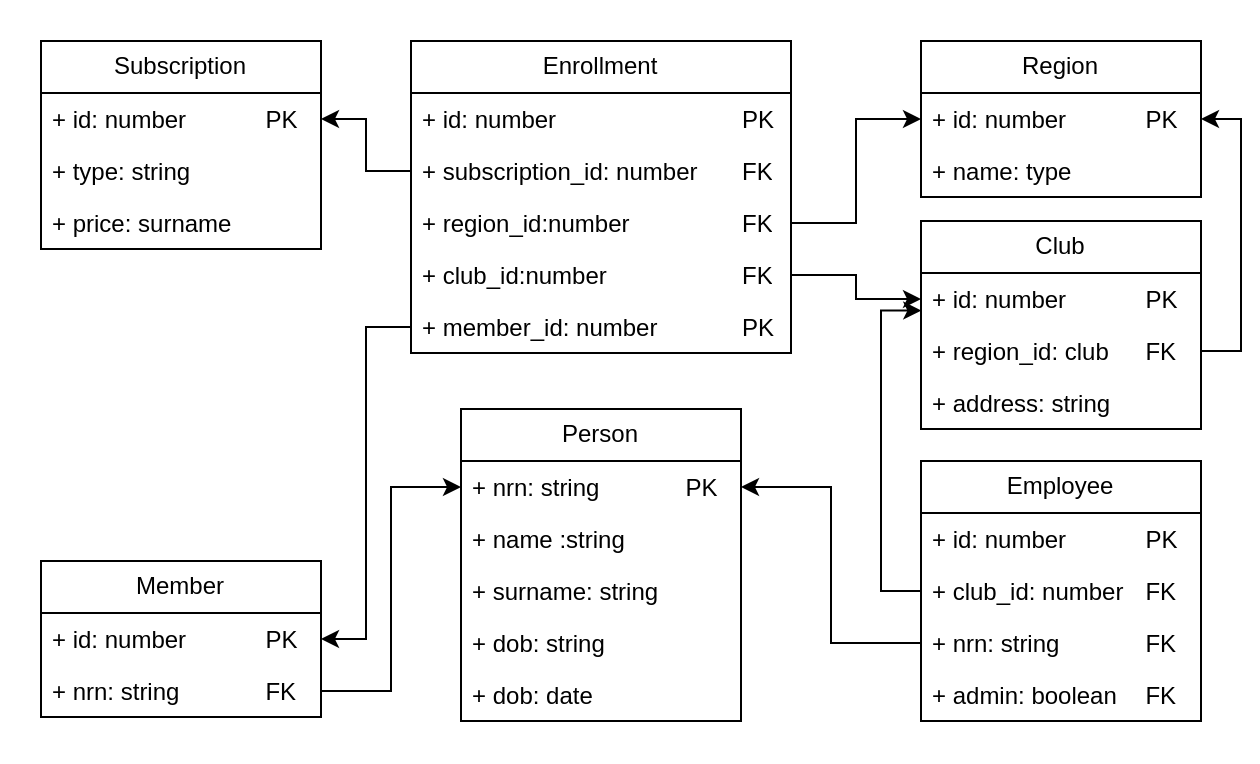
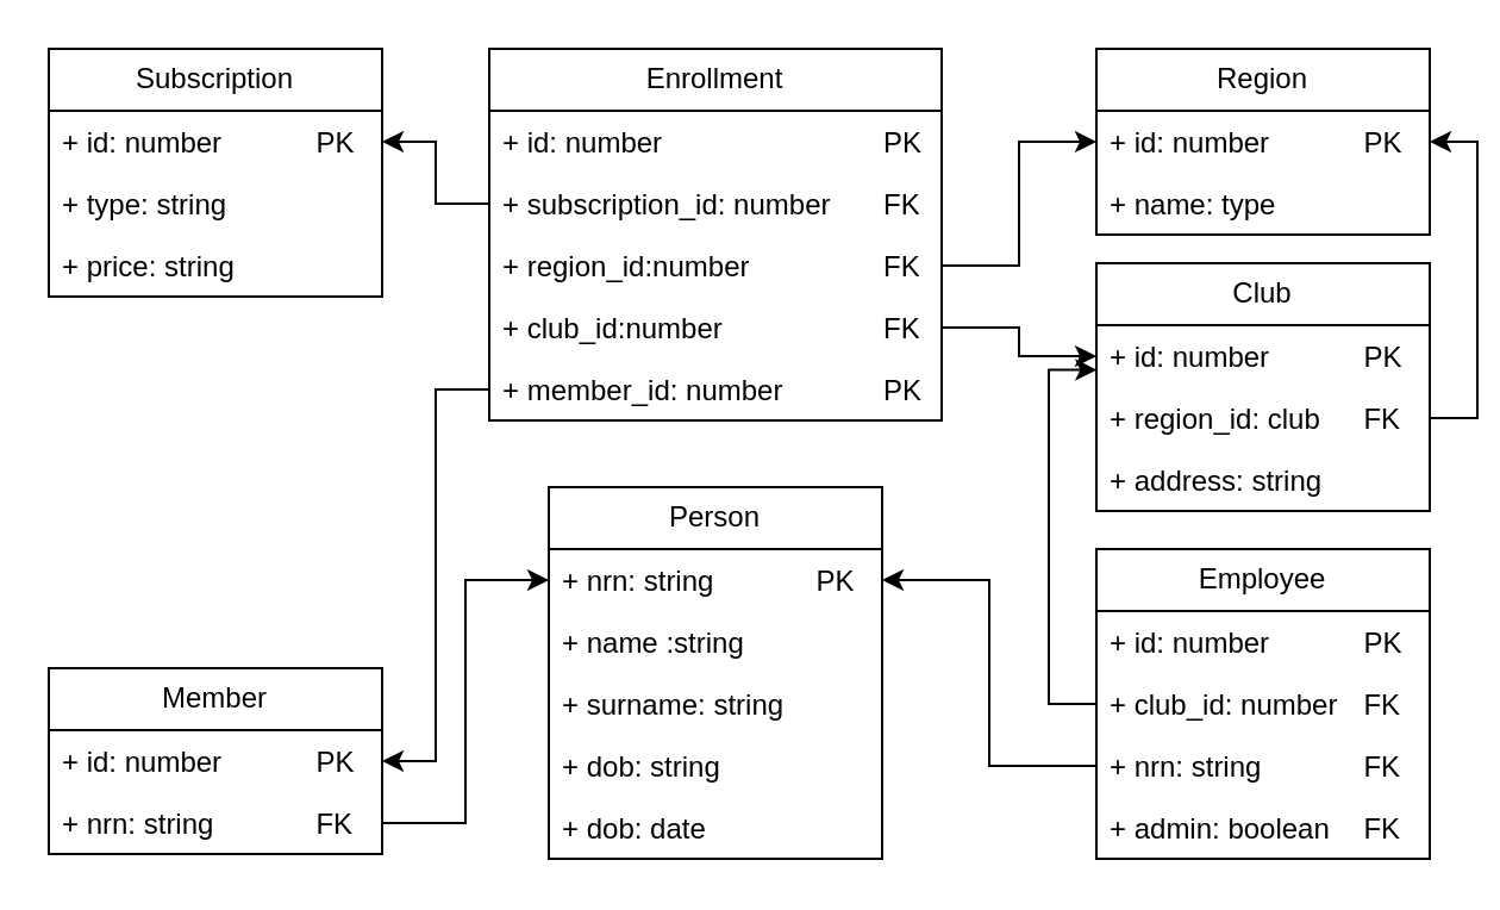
  <mxCell id="0" />
  <mxCell id="1" parent="0" />
  <mxCell id="2" value="Region" style="swimlane;fontStyle=0;childLayout=stackLayout;horizontal=1;startSize=26;fillColor=none;horizontalStack=0;resizeParent=1;resizeParentMax=0;resizeLast=0;collapsible=1;marginBottom=0;whiteSpace=wrap;html=1;" vertex="1" parent="1"><mxGeometry x="460" y="20" width="140" height="78" as="geometry" /></mxCell>
  <mxCell id="3" value="+ id: number&lt;span style=&quot;white-space: pre;&quot;&gt;&#09;&lt;/span&gt;&lt;span style=&quot;white-space: pre;&quot;&gt;&#09;&lt;/span&gt;PK" style="text;strokeColor=none;fillColor=none;align=left;verticalAlign=top;spacingLeft=4;spacingRight=4;overflow=hidden;rotatable=0;points=[[0,0.5],[1,0.5]];portConstraint=eastwest;whiteSpace=wrap;html=1;" vertex="1" parent="2"><mxGeometry y="26" width="140" height="26" as="geometry" /></mxCell>
  <mxCell id="4" value="+ name: type" style="text;strokeColor=none;fillColor=none;align=left;verticalAlign=top;spacingLeft=4;spacingRight=4;overflow=hidden;rotatable=0;points=[[0,0.5],[1,0.5]];portConstraint=eastwest;whiteSpace=wrap;html=1;" vertex="1" parent="2"><mxGeometry y="52" width="140" height="26" as="geometry" /></mxCell>
  <mxCell id="5" value="Club" style="swimlane;fontStyle=0;childLayout=stackLayout;horizontal=1;startSize=26;fillColor=none;horizontalStack=0;resizeParent=1;resizeParentMax=0;resizeLast=0;collapsible=1;marginBottom=0;whiteSpace=wrap;html=1;" vertex="1" parent="1"><mxGeometry x="460" y="110" width="140" height="104" as="geometry" /></mxCell>
  <mxCell id="6" value="+ id: number&lt;span style=&quot;white-space: pre;&quot;&gt;&#09;&lt;/span&gt;&lt;span style=&quot;white-space: pre;&quot;&gt;&#09;&lt;/span&gt;PK" style="text;strokeColor=none;fillColor=none;align=left;verticalAlign=top;spacingLeft=4;spacingRight=4;overflow=hidden;rotatable=0;points=[[0,0.5],[1,0.5]];portConstraint=eastwest;whiteSpace=wrap;html=1;" vertex="1" parent="5"><mxGeometry y="26" width="140" height="26" as="geometry" /></mxCell>
  <mxCell id="7" value="+ region_id: club&lt;span style=&quot;white-space: pre;&quot;&gt;&#09;&lt;/span&gt;FK" style="text;strokeColor=none;fillColor=none;align=left;verticalAlign=top;spacingLeft=4;spacingRight=4;overflow=hidden;rotatable=0;points=[[0,0.5],[1,0.5]];portConstraint=eastwest;whiteSpace=wrap;html=1;" vertex="1" parent="5"><mxGeometry y="52" width="140" height="26" as="geometry" /></mxCell>
  <mxCell id="8" value="+ address: string" style="text;strokeColor=none;fillColor=none;align=left;verticalAlign=top;spacingLeft=4;spacingRight=4;overflow=hidden;rotatable=0;points=[[0,0.5],[1,0.5]];portConstraint=eastwest;whiteSpace=wrap;html=1;" vertex="1" parent="5"><mxGeometry y="78" width="140" height="26" as="geometry" /></mxCell>
  <mxCell id="9" value="Member" style="swimlane;fontStyle=0;childLayout=stackLayout;horizontal=1;startSize=26;fillColor=none;horizontalStack=0;resizeParent=1;resizeParentMax=0;resizeLast=0;collapsible=1;marginBottom=0;whiteSpace=wrap;html=1;" vertex="1" parent="1"><mxGeometry x="20" y="280" width="140" height="78" as="geometry" /></mxCell>
  <mxCell id="10" value="+ id: number&lt;span style=&quot;white-space: pre;&quot;&gt;&#09;&lt;/span&gt;&lt;span style=&quot;white-space: pre;&quot;&gt;&#09;&lt;/span&gt;PK" style="text;strokeColor=none;fillColor=none;align=left;verticalAlign=top;spacingLeft=4;spacingRight=4;overflow=hidden;rotatable=0;points=[[0,0.5],[1,0.5]];portConstraint=eastwest;whiteSpace=wrap;html=1;" vertex="1" parent="9"><mxGeometry y="26" width="140" height="26" as="geometry" /></mxCell>
  <mxCell id="11" value="+ nrn: string&lt;span style=&quot;white-space: pre;&quot;&gt;&#09;&lt;/span&gt;&lt;span style=&quot;white-space: pre;&quot;&gt;&#09;&lt;/span&gt;FK" style="text;strokeColor=none;fillColor=none;align=left;verticalAlign=top;spacingLeft=4;spacingRight=4;overflow=hidden;rotatable=0;points=[[0,0.5],[1,0.5]];portConstraint=eastwest;whiteSpace=wrap;html=1;" vertex="1" parent="9"><mxGeometry y="52" width="140" height="26" as="geometry" /></mxCell>
  <mxCell id="12" value="Employee" style="swimlane;fontStyle=0;childLayout=stackLayout;horizontal=1;startSize=26;fillColor=none;horizontalStack=0;resizeParent=1;resizeParentMax=0;resizeLast=0;collapsible=1;marginBottom=0;whiteSpace=wrap;html=1;" vertex="1" parent="1"><mxGeometry x="460" y="230" width="140" height="130" as="geometry" /></mxCell>
  <mxCell id="13" value="+ id: number&lt;span style=&quot;white-space: pre;&quot;&gt;&#09;&lt;/span&gt;&lt;span style=&quot;white-space: pre;&quot;&gt;&#09;&lt;/span&gt;PK" style="text;strokeColor=none;fillColor=none;align=left;verticalAlign=top;spacingLeft=4;spacingRight=4;overflow=hidden;rotatable=0;points=[[0,0.5],[1,0.5]];portConstraint=eastwest;whiteSpace=wrap;html=1;" vertex="1" parent="12"><mxGeometry y="26" width="140" height="26" as="geometry" /></mxCell>
  <mxCell id="14" value="+ club_id: number&lt;span style=&quot;white-space: pre;&quot;&gt;&#09;&lt;/span&gt;FK" style="text;strokeColor=none;fillColor=none;align=left;verticalAlign=top;spacingLeft=4;spacingRight=4;overflow=hidden;rotatable=0;points=[[0,0.5],[1,0.5]];portConstraint=eastwest;whiteSpace=wrap;html=1;" vertex="1" parent="12"><mxGeometry y="52" width="140" height="26" as="geometry" /></mxCell>
  <mxCell id="15" value="+ nrn: string&lt;span style=&quot;white-space: pre;&quot;&gt;&#09;&lt;/span&gt;&lt;span style=&quot;white-space: pre;&quot;&gt;&#09;&lt;/span&gt;FK" style="text;strokeColor=none;fillColor=none;align=left;verticalAlign=top;spacingLeft=4;spacingRight=4;overflow=hidden;rotatable=0;points=[[0,0.5],[1,0.5]];portConstraint=eastwest;whiteSpace=wrap;html=1;" vertex="1" parent="12"><mxGeometry y="78" width="140" height="26" as="geometry" /></mxCell>
  <mxCell id="16" value="+ admin: boolean&lt;span style=&quot;white-space: pre;&quot;&gt;&#09;&lt;/span&gt;FK" style="text;strokeColor=none;fillColor=none;align=left;verticalAlign=top;spacingLeft=4;spacingRight=4;overflow=hidden;rotatable=0;points=[[0,0.5],[1,0.5]];portConstraint=eastwest;whiteSpace=wrap;html=1;" vertex="1" parent="12"><mxGeometry y="104" width="140" height="26" as="geometry" /></mxCell>
  <mxCell id="17" value="Person" style="swimlane;fontStyle=0;childLayout=stackLayout;horizontal=1;startSize=26;fillColor=none;horizontalStack=0;resizeParent=1;resizeParentMax=0;resizeLast=0;collapsible=1;marginBottom=0;whiteSpace=wrap;html=1;" vertex="1" parent="1"><mxGeometry x="230" y="204" width="140" height="156" as="geometry" /></mxCell>
  <mxCell id="18" value="+ nrn: string&lt;span style=&quot;white-space: pre;&quot;&gt;&#09;&lt;/span&gt;&lt;span style=&quot;white-space: pre;&quot;&gt;&#09;&lt;/span&gt;PK" style="text;strokeColor=none;fillColor=none;align=left;verticalAlign=top;spacingLeft=4;spacingRight=4;overflow=hidden;rotatable=0;points=[[0,0.5],[1,0.5]];portConstraint=eastwest;whiteSpace=wrap;html=1;" vertex="1" parent="17"><mxGeometry y="26" width="140" height="26" as="geometry" /></mxCell>
  <mxCell id="19" value="+ name :string" style="text;strokeColor=none;fillColor=none;align=left;verticalAlign=top;spacingLeft=4;spacingRight=4;overflow=hidden;rotatable=0;points=[[0,0.5],[1,0.5]];portConstraint=eastwest;whiteSpace=wrap;html=1;" vertex="1" parent="17"><mxGeometry y="52" width="140" height="26" as="geometry" /></mxCell>
  <mxCell id="20" value="+ surname: string" style="text;strokeColor=none;fillColor=none;align=left;verticalAlign=top;spacingLeft=4;spacingRight=4;overflow=hidden;rotatable=0;points=[[0,0.5],[1,0.5]];portConstraint=eastwest;whiteSpace=wrap;html=1;" vertex="1" parent="17"><mxGeometry y="78" width="140" height="26" as="geometry" /></mxCell>
  <mxCell id="21" value="+ dob: string" style="text;strokeColor=none;fillColor=none;align=left;verticalAlign=top;spacingLeft=4;spacingRight=4;overflow=hidden;rotatable=0;points=[[0,0.5],[1,0.5]];portConstraint=eastwest;whiteSpace=wrap;html=1;" vertex="1" parent="17"><mxGeometry y="104" width="140" height="26" as="geometry" /></mxCell>
  <mxCell id="22" value="+ dob: date" style="text;strokeColor=none;fillColor=none;align=left;verticalAlign=top;spacingLeft=4;spacingRight=4;overflow=hidden;rotatable=0;points=[[0,0.5],[1,0.5]];portConstraint=eastwest;whiteSpace=wrap;html=1;" vertex="1" parent="17"><mxGeometry y="130" width="140" height="26" as="geometry" /></mxCell>
  <mxCell id="23" value="Subscription" style="swimlane;fontStyle=0;childLayout=stackLayout;horizontal=1;startSize=26;fillColor=none;horizontalStack=0;resizeParent=1;resizeParentMax=0;resizeLast=0;collapsible=1;marginBottom=0;whiteSpace=wrap;html=1;" vertex="1" parent="1"><mxGeometry x="20" y="20" width="140" height="104" as="geometry" /></mxCell>
  <mxCell id="24" value="+ id: number&lt;span style=&quot;white-space: pre;&quot;&gt;&#09;&lt;/span&gt;&lt;span style=&quot;white-space: pre;&quot;&gt;&#09;&lt;/span&gt;PK" style="text;strokeColor=none;fillColor=none;align=left;verticalAlign=top;spacingLeft=4;spacingRight=4;overflow=hidden;rotatable=0;points=[[0,0.5],[1,0.5]];portConstraint=eastwest;whiteSpace=wrap;html=1;" vertex="1" parent="23"><mxGeometry y="26" width="140" height="26" as="geometry" /></mxCell>
  <mxCell id="25" value="+ type: string" style="text;strokeColor=none;fillColor=none;align=left;verticalAlign=top;spacingLeft=4;spacingRight=4;overflow=hidden;rotatable=0;points=[[0,0.5],[1,0.5]];portConstraint=eastwest;whiteSpace=wrap;html=1;" vertex="1" parent="23"><mxGeometry y="52" width="140" height="26" as="geometry" /></mxCell>
- <mxCell id="26" value="+ price: surname" style="text;strokeColor=none;fillColor=none;align=left;verticalAlign=top;spacingLeft=4;spacingRight=4;overflow=hidden;rotatable=0;points=[[0,0.5],[1,0.5]];portConstraint=eastwest;whiteSpace=wrap;html=1;" vertex="1" parent="23"><mxGeometry y="78" width="140" height="26" as="geometry" /></mxCell>
+ <mxCell id="26" value="+ price: string" style="text;strokeColor=none;fillColor=none;align=left;verticalAlign=top;spacingLeft=4;spacingRight=4;overflow=hidden;rotatable=0;points=[[0,0.5],[1,0.5]];portConstraint=eastwest;whiteSpace=wrap;html=1;" vertex="1" parent="23"><mxGeometry y="78" width="140" height="26" as="geometry" /></mxCell>
  <mxCell id="27" value="Enrollment" style="swimlane;fontStyle=0;childLayout=stackLayout;horizontal=1;startSize=26;fillColor=none;horizontalStack=0;resizeParent=1;resizeParentMax=0;resizeLast=0;collapsible=1;marginBottom=0;whiteSpace=wrap;html=1;" vertex="1" parent="1"><mxGeometry x="205" y="20" width="190" height="156" as="geometry" /></mxCell>
  <mxCell id="28" value="+ id: number&lt;span style=&quot;white-space: pre;&quot;&gt;&#09;&lt;span style=&quot;white-space: pre;&quot;&gt;&#09;&lt;span style=&quot;white-space: pre;&quot;&gt;&#09;&lt;/span&gt;&lt;span style=&quot;white-space: pre;&quot;&gt;&#09;&lt;/span&gt;&lt;/span&gt;&lt;/span&gt;PK" style="text;strokeColor=none;fillColor=none;align=left;verticalAlign=top;spacingLeft=4;spacingRight=4;overflow=hidden;rotatable=0;points=[[0,0.5],[1,0.5]];portConstraint=eastwest;whiteSpace=wrap;html=1;" vertex="1" parent="27"><mxGeometry y="26" width="190" height="26" as="geometry" /></mxCell>
  <mxCell id="29" value="+ subscription_id: number&lt;span style=&quot;white-space: pre;&quot;&gt;&#09;&lt;/span&gt;FK" style="text;strokeColor=none;fillColor=none;align=left;verticalAlign=top;spacingLeft=4;spacingRight=4;overflow=hidden;rotatable=0;points=[[0,0.5],[1,0.5]];portConstraint=eastwest;whiteSpace=wrap;html=1;" vertex="1" parent="27"><mxGeometry y="52" width="190" height="26" as="geometry" /></mxCell>
  <mxCell id="30" value="+ region_id:number&lt;span style=&quot;white-space: pre;&quot;&gt;&#09;&lt;/span&gt;&lt;span style=&quot;white-space: pre;&quot;&gt;&#09;&lt;span style=&quot;white-space: pre;&quot;&gt;&#09;&lt;/span&gt;&lt;/span&gt;FK" style="text;strokeColor=none;fillColor=none;align=left;verticalAlign=top;spacingLeft=4;spacingRight=4;overflow=hidden;rotatable=0;points=[[0,0.5],[1,0.5]];portConstraint=eastwest;whiteSpace=wrap;html=1;" vertex="1" parent="27"><mxGeometry y="78" width="190" height="26" as="geometry" /></mxCell>
  <mxCell id="31" value="+ club_id:number&lt;span style=&quot;white-space: pre;&quot;&gt;&#09;&lt;/span&gt;&lt;span style=&quot;white-space: pre;&quot;&gt;&#09;&lt;span style=&quot;white-space: pre;&quot;&gt;&#09;&lt;/span&gt;&lt;/span&gt;FK" style="text;strokeColor=none;fillColor=none;align=left;verticalAlign=top;spacingLeft=4;spacingRight=4;overflow=hidden;rotatable=0;points=[[0,0.5],[1,0.5]];portConstraint=eastwest;whiteSpace=wrap;html=1;" vertex="1" parent="27"><mxGeometry y="104" width="190" height="26" as="geometry" /></mxCell>
  <mxCell id="32" value="+ member_id: number&lt;span style=&quot;white-space: pre;&quot;&gt;&#09;&lt;span style=&quot;white-space: pre;&quot;&gt;&#09;&lt;/span&gt;&lt;/span&gt;PK" style="text;strokeColor=none;fillColor=none;align=left;verticalAlign=top;spacingLeft=4;spacingRight=4;overflow=hidden;rotatable=0;points=[[0,0.5],[1,0.5]];portConstraint=eastwest;whiteSpace=wrap;html=1;" vertex="1" parent="27"><mxGeometry y="130" width="190" height="26" as="geometry" /></mxCell>
  <mxCell id="33" style="edgeStyle=orthogonalEdgeStyle;rounded=0;orthogonalLoop=1;jettySize=auto;html=1;exitX=0;exitY=0.5;exitDx=0;exitDy=0;entryX=1;entryY=0.5;entryDx=0;entryDy=0;" edge="1" parent="1" source="29" target="24"><mxGeometry relative="1" as="geometry" /></mxCell>
  <mxCell id="34" style="edgeStyle=orthogonalEdgeStyle;rounded=0;orthogonalLoop=1;jettySize=auto;html=1;exitX=1;exitY=0.5;exitDx=0;exitDy=0;entryX=0;entryY=0.5;entryDx=0;entryDy=0;" edge="1" parent="1" source="30" target="3"><mxGeometry relative="1" as="geometry" /></mxCell>
  <mxCell id="35" style="edgeStyle=orthogonalEdgeStyle;rounded=0;orthogonalLoop=1;jettySize=auto;html=1;exitX=1;exitY=0.5;exitDx=0;exitDy=0;entryX=1;entryY=0.5;entryDx=0;entryDy=0;" edge="1" parent="1" source="7" target="3"><mxGeometry relative="1" as="geometry" /></mxCell>
  <mxCell id="36" style="edgeStyle=orthogonalEdgeStyle;rounded=0;orthogonalLoop=1;jettySize=auto;html=1;exitX=1;exitY=0.5;exitDx=0;exitDy=0;entryX=0;entryY=0.5;entryDx=0;entryDy=0;" edge="1" parent="1" source="31" target="6"><mxGeometry relative="1" as="geometry" /></mxCell>
  <mxCell id="37" style="edgeStyle=orthogonalEdgeStyle;rounded=0;orthogonalLoop=1;jettySize=auto;html=1;exitX=0;exitY=0.5;exitDx=0;exitDy=0;entryX=0.001;entryY=0.723;entryDx=0;entryDy=0;entryPerimeter=0;" edge="1" parent="1" source="14" target="6"><mxGeometry relative="1" as="geometry" /></mxCell>
  <mxCell id="38" style="edgeStyle=orthogonalEdgeStyle;rounded=0;orthogonalLoop=1;jettySize=auto;html=1;exitX=0;exitY=0.5;exitDx=0;exitDy=0;entryX=1;entryY=0.5;entryDx=0;entryDy=0;" edge="1" parent="1" source="15" target="18"><mxGeometry relative="1" as="geometry" /></mxCell>
  <mxCell id="39" style="edgeStyle=orthogonalEdgeStyle;rounded=0;orthogonalLoop=1;jettySize=auto;html=1;exitX=1;exitY=0.5;exitDx=0;exitDy=0;entryX=0;entryY=0.5;entryDx=0;entryDy=0;" edge="1" parent="1" source="11" target="18"><mxGeometry relative="1" as="geometry" /></mxCell>
  <mxCell id="40" style="edgeStyle=orthogonalEdgeStyle;rounded=0;orthogonalLoop=1;jettySize=auto;html=1;exitX=0;exitY=0.5;exitDx=0;exitDy=0;entryX=1;entryY=0.5;entryDx=0;entryDy=0;" edge="1" parent="1" source="32" target="10"><mxGeometry relative="1" as="geometry" /></mxCell>
